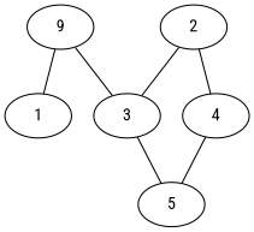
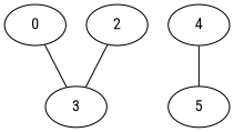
  graph {
    fontname="Roboto Condensed"
    node [fillcolor=white fontname="Roboto Condensed" style=filled]
    edge [fontname="Roboto Condensed"]
-   0 [label=9]
-   1
+   0
    3
    5
    2
    4
-   0 -- 1
    0 -- 3
-   3 -- 5
    2 -- 3
-   2 -- 4
    4 -- 5
  }
